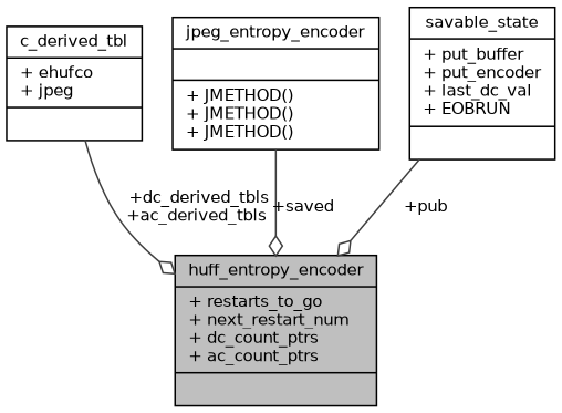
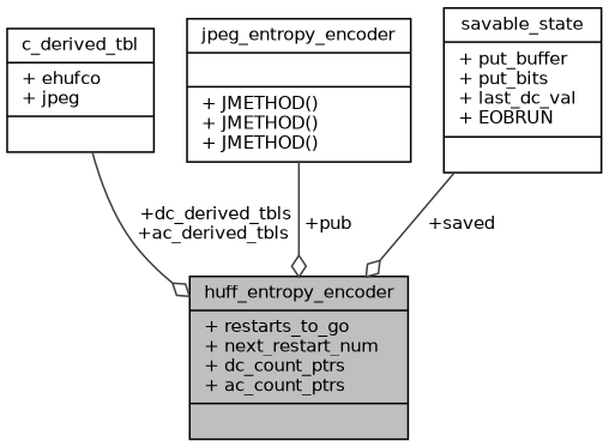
  digraph {
    node [color=black fillcolor=white fontname=Helvetica fontsize=10 shape=record style=filled]
    edge [arrowhead=odiamond color=grey25 fontname=Helvetica fontsize=10 labelfontname=Helvetica labelfontsize=10 style=solid]
    n1 [fillcolor=grey75 fontcolor=black height=0.2 label="{huff_entropy_encoder\n|+ restarts_to_go\l+ next_restart_num\l+ dc_count_ptrs\l+ ac_count_ptrs\l|}" width=0.4]
    n2 [height=0.2 label="{c_derived_tbl\n|+ ehufco\l+ jpeg\l|}" width=0.4]
    n3 [height=0.2 label="{jpeg_entropy_encoder\n||+ JMETHOD()\l+ JMETHOD()\l+ JMETHOD()\l}" width=0.4]
-   n4 [height=0.2 label="{savable_state\n|+ put_buffer\l+ put_encoder\l+ last_dc_val\l+ EOBRUN\l|}" width=0.4]
+   n4 [height=0.2 label="{savable_state\n|+ put_buffer\l+ put_bits\l+ last_dc_val\l+ EOBRUN\l|}" width=0.4]
    n2 -> n1 [label=" +dc_derived_tbls\n+ac_derived_tbls"]
-   n3 -> n1 [label=" +saved"]
-   n4 -> n1 [label=" +pub"]
+   n3 -> n1 [label=" +pub"]
+   n4 -> n1 [label=" +saved"]
  }
